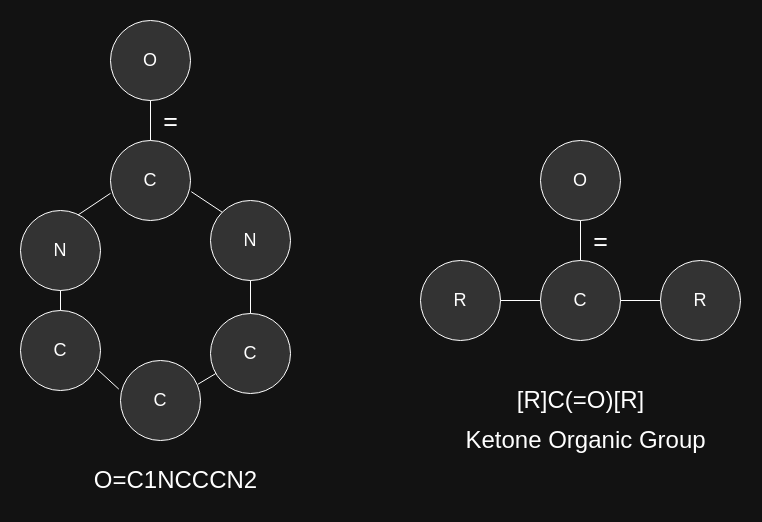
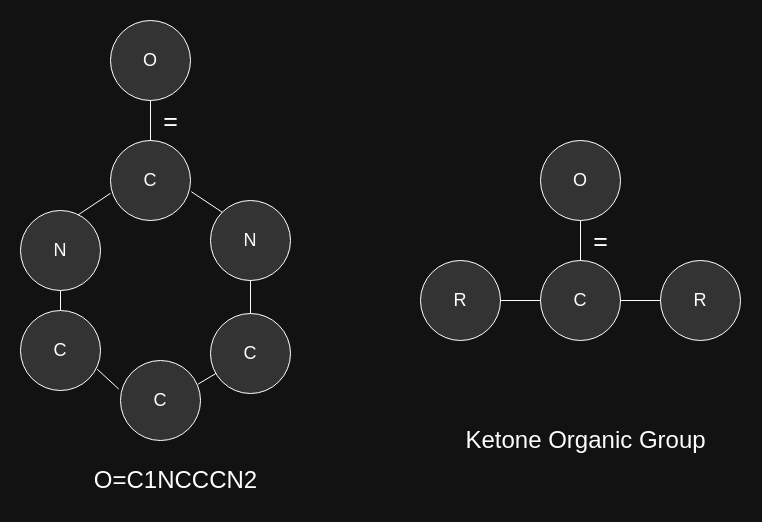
  <mxCell id="0" />
  <mxCell id="1" parent="0" />
  <mxCell id="2" value="&lt;font style=&quot;font-size: 18px;&quot;&gt;R&lt;/font&gt;" style="ellipse;whiteSpace=wrap;html=1;aspect=fixed;fillColor=#333333;labelBackgroundColor=none;fontColor=#FFFFFF;labelBorderColor=none;strokeColor=#FFFFFF;" parent="1" vertex="1"><mxGeometry x="420" y="260" width="80" height="80" as="geometry" /></mxCell>
- <mxCell id="3" value="&lt;font style=&quot;font-size: 24px;&quot;&gt;[R]C(=O)[R]&lt;/font&gt;" style="text;html=1;align=center;verticalAlign=middle;resizable=0;points=[];autosize=1;strokeColor=none;fillColor=none;fontColor=#FFFFFF;labelBackgroundColor=none;labelBorderColor=none;" parent="1" vertex="1"><mxGeometry x="505" y="380" width="150" height="40" as="geometry" /></mxCell>
  <mxCell id="4" value="&lt;font style=&quot;font-size: 18px;&quot;&gt;C&lt;/font&gt;" style="ellipse;whiteSpace=wrap;html=1;aspect=fixed;fillColor=#333333;labelBackgroundColor=none;fontColor=#FFFFFF;labelBorderColor=none;strokeColor=#FFFFFF;" parent="1" vertex="1"><mxGeometry x="540" y="260" width="80" height="80" as="geometry" /></mxCell>
  <mxCell id="5" value="" style="endArrow=none;html=1;rounded=0;exitX=1;exitY=0.5;exitDx=0;exitDy=0;entryX=0;entryY=0.5;entryDx=0;entryDy=0;labelBackgroundColor=#828282;strokeColor=#FFFFFF;" parent="1" source="2" target="4" edge="1"><mxGeometry width="50" height="50" relative="1" as="geometry"><mxPoint x="620" y="350" as="sourcePoint" /><mxPoint x="670" y="300" as="targetPoint" /></mxGeometry></mxCell>
  <mxCell id="6" value="&lt;font style=&quot;font-size: 18px;&quot;&gt;O&lt;/font&gt;" style="ellipse;whiteSpace=wrap;html=1;aspect=fixed;fillColor=#333333;labelBackgroundColor=none;fontColor=#FFFFFF;labelBorderColor=none;strokeColor=#FFFFFF;" parent="1" vertex="1"><mxGeometry x="540" y="140" width="80" height="80" as="geometry" /></mxCell>
  <mxCell id="7" value="" style="endArrow=none;html=1;rounded=0;entryX=0.5;entryY=1;entryDx=0;entryDy=0;exitX=0.5;exitY=0;exitDx=0;exitDy=0;labelBackgroundColor=#828282;strokeColor=#FFFFFF;" parent="1" source="4" target="6" edge="1"><mxGeometry width="50" height="50" relative="1" as="geometry"><mxPoint x="670" y="480" as="sourcePoint" /><mxPoint x="720" y="430" as="targetPoint" /></mxGeometry></mxCell>
  <mxCell id="8" value="&lt;font style=&quot;font-size: 18px;&quot;&gt;R&lt;/font&gt;" style="ellipse;whiteSpace=wrap;html=1;aspect=fixed;fillColor=#333333;labelBackgroundColor=none;fontColor=#FFFFFF;labelBorderColor=none;strokeColor=#FFFFFF;" parent="1" vertex="1"><mxGeometry x="660" y="260" width="80" height="80" as="geometry" /></mxCell>
  <mxCell id="9" value="" style="endArrow=none;html=1;rounded=0;exitX=1;exitY=0.5;exitDx=0;exitDy=0;entryX=0;entryY=0.5;entryDx=0;entryDy=0;labelBackgroundColor=#828282;strokeColor=#FFFFFF;" parent="1" source="4" target="8" edge="1"><mxGeometry width="50" height="50" relative="1" as="geometry"><mxPoint x="630" y="270" as="sourcePoint" /><mxPoint x="680" y="220" as="targetPoint" /></mxGeometry></mxCell>
  <mxCell id="10" value="&lt;font style=&quot;font-size: 18px;&quot;&gt;N&lt;/font&gt;" style="ellipse;whiteSpace=wrap;html=1;aspect=fixed;fillColor=#333333;labelBackgroundColor=none;fontColor=#FFFFFF;labelBorderColor=none;strokeColor=#FFFFFF;" parent="1" vertex="1"><mxGeometry x="20" y="210" width="80" height="80" as="geometry" /></mxCell>
  <mxCell id="11" value="&lt;span style=&quot;font-size: 24px;&quot;&gt;O=C1NCCCN2&lt;/span&gt;" style="text;html=1;align=center;verticalAlign=middle;resizable=0;points=[];autosize=1;strokeColor=none;fillColor=none;fontColor=#FFFFFF;labelBackgroundColor=none;labelBorderColor=none;" parent="1" vertex="1"><mxGeometry x="80" y="460" width="190" height="40" as="geometry" /></mxCell>
  <mxCell id="12" value="&lt;font style=&quot;font-size: 18px;&quot;&gt;C&lt;/font&gt;" style="ellipse;whiteSpace=wrap;html=1;aspect=fixed;fillColor=#333333;fontColor=#FFFFFF;labelBackgroundColor=none;labelBorderColor=none;strokeColor=#FFFFFF;" parent="1" vertex="1"><mxGeometry x="110" y="140" width="80" height="80" as="geometry" /></mxCell>
  <mxCell id="13" value="&lt;font style=&quot;font-size: 18px;&quot;&gt;O&lt;/font&gt;" style="ellipse;whiteSpace=wrap;html=1;aspect=fixed;labelBorderColor=none;labelBackgroundColor=none;fillColor=#333333;fontColor=#FFFFFF;strokeColor=#FFFFFF;" parent="1" vertex="1"><mxGeometry x="110" y="20" width="80" height="80" as="geometry" /></mxCell>
  <mxCell id="14" value="" style="endArrow=none;html=1;rounded=0;entryX=0.5;entryY=1;entryDx=0;entryDy=0;exitX=0.5;exitY=0;exitDx=0;exitDy=0;labelBackgroundColor=#828282;strokeColor=#FFFFFF;" parent="1" source="12" target="13" edge="1"><mxGeometry width="50" height="50" relative="1" as="geometry"><mxPoint x="240" y="360" as="sourcePoint" /><mxPoint x="290" y="310" as="targetPoint" /></mxGeometry></mxCell>
  <mxCell id="15" value="&lt;font style=&quot;font-size: 18px;&quot;&gt;N&lt;/font&gt;" style="ellipse;whiteSpace=wrap;html=1;aspect=fixed;fillColor=#333333;labelBackgroundColor=none;fontColor=#FFFFFF;labelBorderColor=none;strokeColor=#FFFFFF;" parent="1" vertex="1"><mxGeometry x="210" y="200" width="80" height="80" as="geometry" /></mxCell>
  <mxCell id="16" value="" style="endArrow=none;html=1;rounded=0;entryX=0;entryY=0.66;entryDx=0;entryDy=0;exitX=0.719;exitY=0.056;exitDx=0;exitDy=0;entryPerimeter=0;exitPerimeter=0;labelBackgroundColor=#828282;strokeColor=#FFFFFF;" parent="1" source="10" target="12" edge="1"><mxGeometry width="50" height="50" relative="1" as="geometry"><mxPoint x="140" y="280" as="sourcePoint" /><mxPoint x="140" y="240" as="targetPoint" /></mxGeometry></mxCell>
  <mxCell id="17" value="" style="endArrow=none;html=1;rounded=0;entryX=1.01;entryY=0.64;entryDx=0;entryDy=0;exitX=0;exitY=0;exitDx=0;exitDy=0;entryPerimeter=0;labelBackgroundColor=#828282;strokeColor=#FFFFFF;" parent="1" source="15" target="12" edge="1"><mxGeometry width="50" height="50" relative="1" as="geometry"><mxPoint x="180" y="290" as="sourcePoint" /><mxPoint x="219.12" y="230" as="targetPoint" /></mxGeometry></mxCell>
  <mxCell id="18" value="&lt;font style=&quot;font-size: 18px;&quot;&gt;C&lt;/font&gt;" style="ellipse;whiteSpace=wrap;html=1;aspect=fixed;fillColor=#333333;labelBackgroundColor=none;fontColor=#FFFFFF;labelBorderColor=none;strokeColor=#FFFFFF;" parent="1" vertex="1"><mxGeometry x="20" y="310" width="80" height="80" as="geometry" /></mxCell>
  <mxCell id="19" value="&lt;font style=&quot;font-size: 18px;&quot;&gt;C&lt;/font&gt;" style="ellipse;whiteSpace=wrap;html=1;aspect=fixed;fillColor=#333333;labelBackgroundColor=none;fontColor=#FFFFFF;labelBorderColor=none;strokeColor=#FFFFFF;" parent="1" vertex="1"><mxGeometry x="120" y="360" width="80" height="80" as="geometry" /></mxCell>
  <mxCell id="20" value="&lt;font style=&quot;font-size: 18px;&quot;&gt;C&lt;/font&gt;" style="ellipse;whiteSpace=wrap;html=1;aspect=fixed;fillColor=#333333;labelBackgroundColor=none;fontColor=#FFFFFF;labelBorderColor=none;strokeColor=#FFFFFF;" parent="1" vertex="1"><mxGeometry x="210" y="313" width="80" height="80" as="geometry" /></mxCell>
  <mxCell id="21" value="" style="endArrow=none;html=1;rounded=0;entryX=-0.021;entryY=0.358;entryDx=0;entryDy=0;exitX=0.958;exitY=0.733;exitDx=0;exitDy=0;exitPerimeter=0;entryPerimeter=0;labelBackgroundColor=#828282;strokeColor=#FFFFFF;" parent="1" source="18" target="19" edge="1"><mxGeometry width="50" height="50" relative="1" as="geometry"><mxPoint x="72.48" y="328.64" as="sourcePoint" /><mxPoint x="70" y="300" as="targetPoint" /></mxGeometry></mxCell>
  <mxCell id="22" value="" style="endArrow=none;html=1;rounded=0;exitX=0.969;exitY=0.296;exitDx=0;exitDy=0;exitPerimeter=0;labelBackgroundColor=#828282;strokeColor=#FFFFFF;" parent="1" source="19" target="20" edge="1"><mxGeometry width="50" height="50" relative="1" as="geometry"><mxPoint x="119.2" y="384.48" as="sourcePoint" /><mxPoint x="143.32" y="398.64" as="targetPoint" /></mxGeometry></mxCell>
  <mxCell id="23" value="" style="endArrow=none;html=1;rounded=0;fontSize=18;exitX=0.5;exitY=1;exitDx=0;exitDy=0;entryX=0.5;entryY=0;entryDx=0;entryDy=0;labelBackgroundColor=#828282;strokeColor=#FFFFFF;" parent="1" source="10" target="18" edge="1"><mxGeometry width="50" height="50" relative="1" as="geometry"><mxPoint x="380" y="420" as="sourcePoint" /><mxPoint x="430" y="370" as="targetPoint" /></mxGeometry></mxCell>
  <mxCell id="24" value="" style="endArrow=none;html=1;rounded=0;fontSize=18;entryX=0.5;entryY=1;entryDx=0;entryDy=0;labelBackgroundColor=#828282;strokeColor=#FFFFFF;" parent="1" source="20" target="15" edge="1"><mxGeometry width="50" height="50" relative="1" as="geometry"><mxPoint x="380" y="420" as="sourcePoint" /><mxPoint x="430" y="370" as="targetPoint" /></mxGeometry></mxCell>
  <mxCell id="25" value="&lt;span style=&quot;font-size: 24px;&quot;&gt;Ketone Organic Group&lt;/span&gt;" style="text;html=1;align=center;verticalAlign=middle;resizable=0;points=[];autosize=1;strokeColor=none;fillColor=none;fontColor=#FFFFFF;labelBackgroundColor=none;labelBorderColor=none;" parent="1" vertex="1"><mxGeometry x="440" y="420" width="290" height="40" as="geometry" /></mxCell>
  <mxCell id="26" value="&lt;font style=&quot;font-size: 25px;&quot;&gt;=&lt;/font&gt;" style="text;html=1;align=center;verticalAlign=middle;resizable=0;points=[];autosize=1;strokeColor=none;fillColor=none;fontColor=#FFFFFF;" parent="1" vertex="1"><mxGeometry x="580" y="220" width="40" height="40" as="geometry" /></mxCell>
  <mxCell id="27" value="&lt;font style=&quot;font-size: 25px;&quot;&gt;=&lt;/font&gt;" style="text;html=1;align=center;verticalAlign=middle;resizable=0;points=[];autosize=1;strokeColor=none;fillColor=none;fontColor=#FFFFFF;" parent="1" vertex="1"><mxGeometry x="150" y="100" width="40" height="40" as="geometry" /></mxCell>
